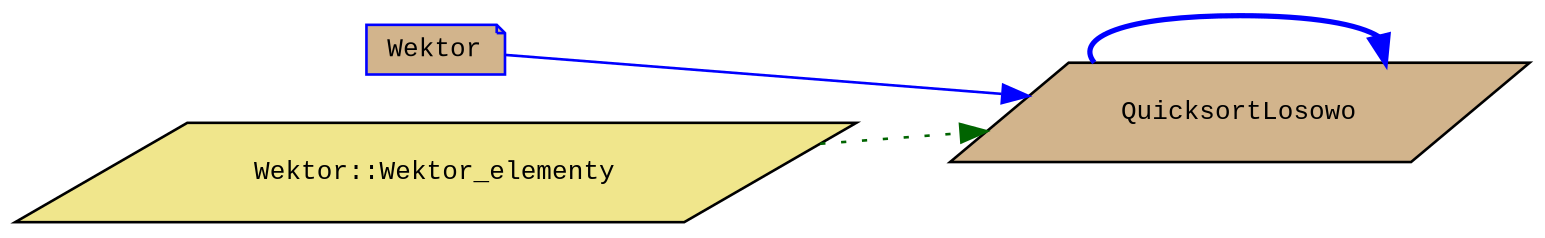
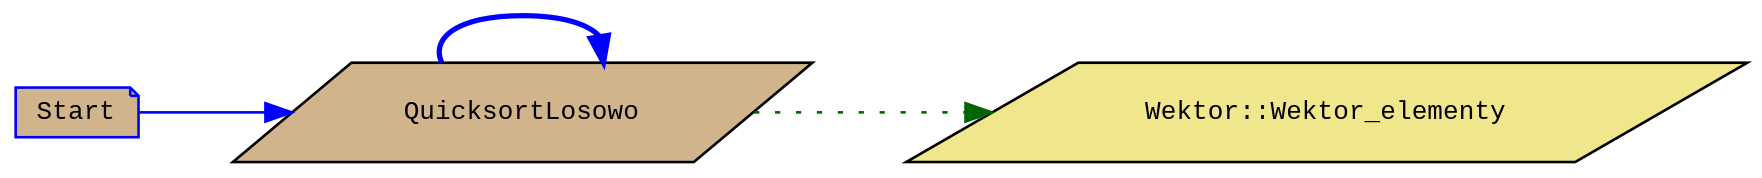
  digraph {
    fontname="Liberation Mono"
    rankdir=LR
    node [color=black fillcolor=tan fontname="Liberation Mono" fontsize=10 shape=parallelogram style=filled]
    edge [color=blue fontname="Liberation Mono" fontsize=10 labelfontname=Helvetica labelfontsize=10]
-   n1 [color=blue fontcolor=black height=0.2 label=Wektor shape=note width=0.4]
+   n1 [color=blue fontcolor=black height=0.2 label=Start shape=note width=0.4]
    n2 [height=0.2 label=QuicksortLosowo width=0.4]
    n3 [fillcolor=khaki height=0.2 label="Wektor::Wektor_elementy" width=0.4]
    n1 -> n2 [style=solid]
    n2 -> n2 [style=bold]
-   n3 -> n2 [color=darkgreen style=dotted]
+   n2 -> n3 [color=darkgreen style=dotted]
  }
